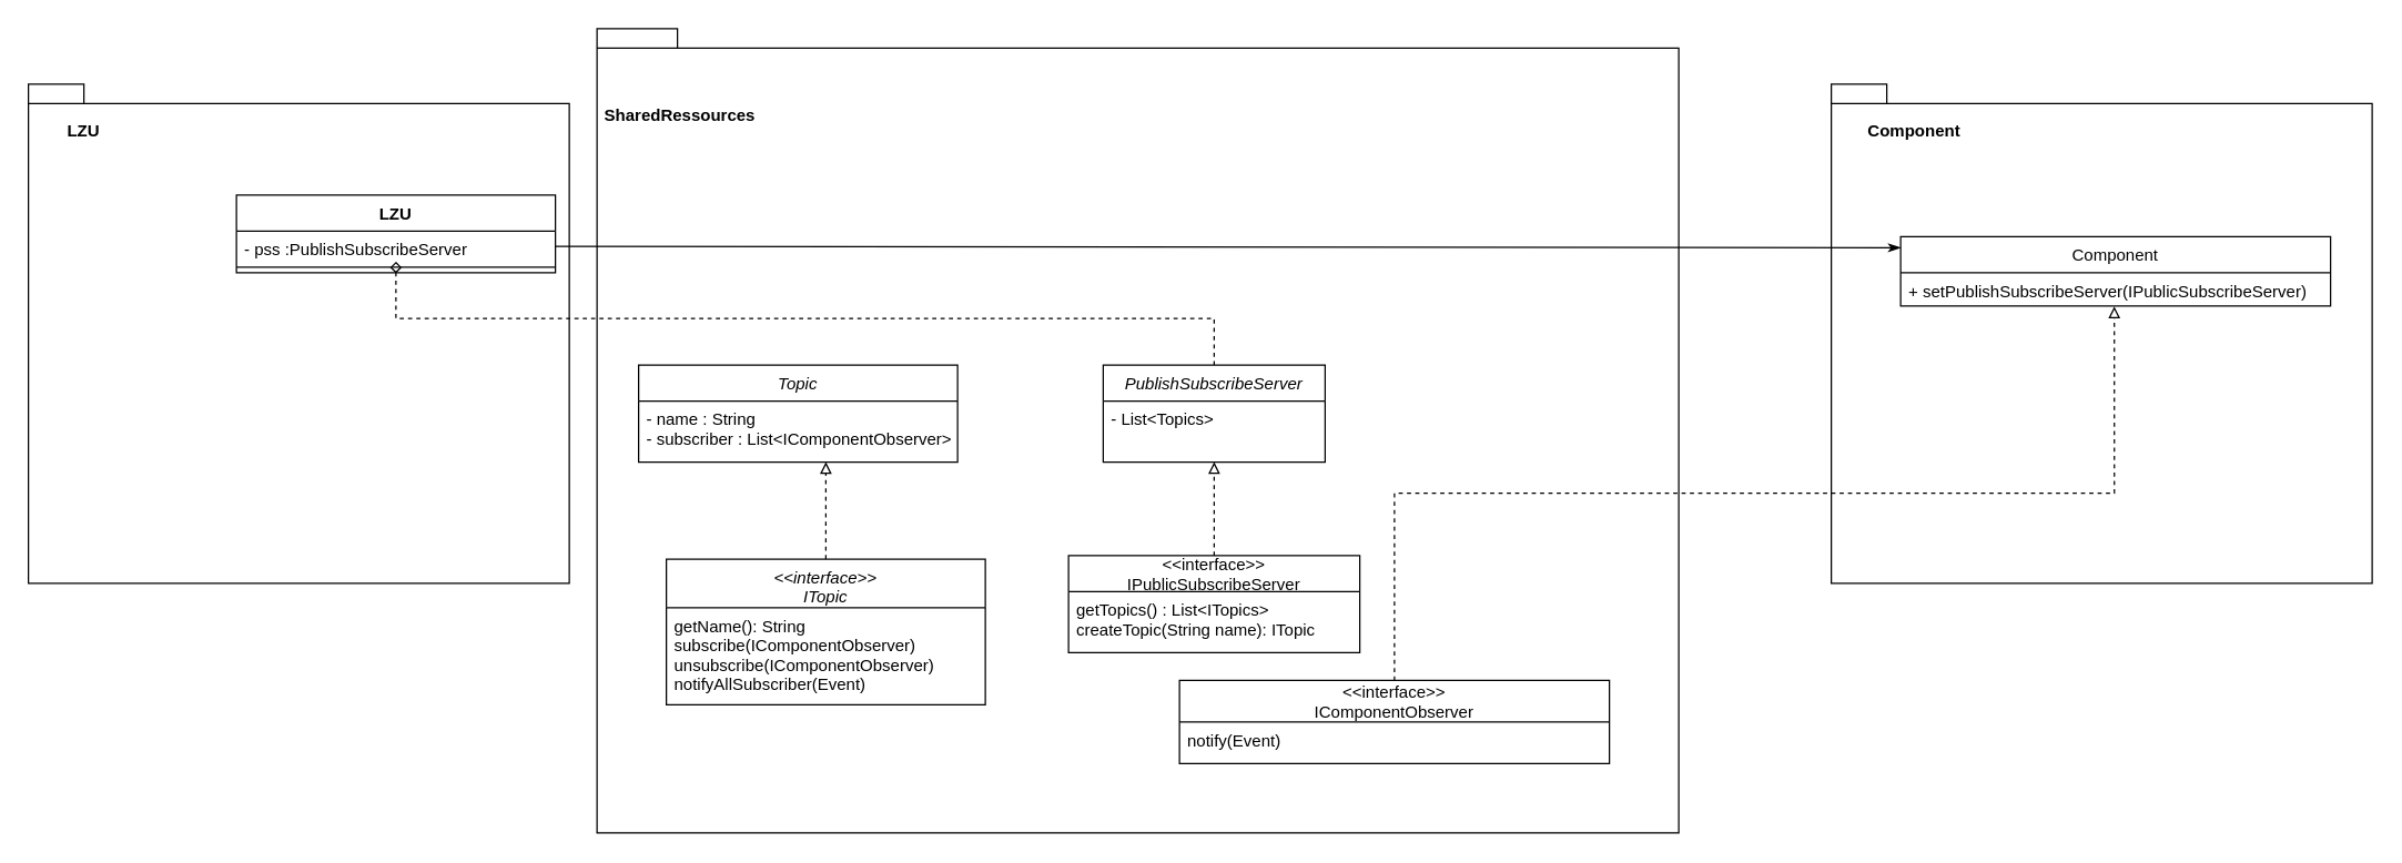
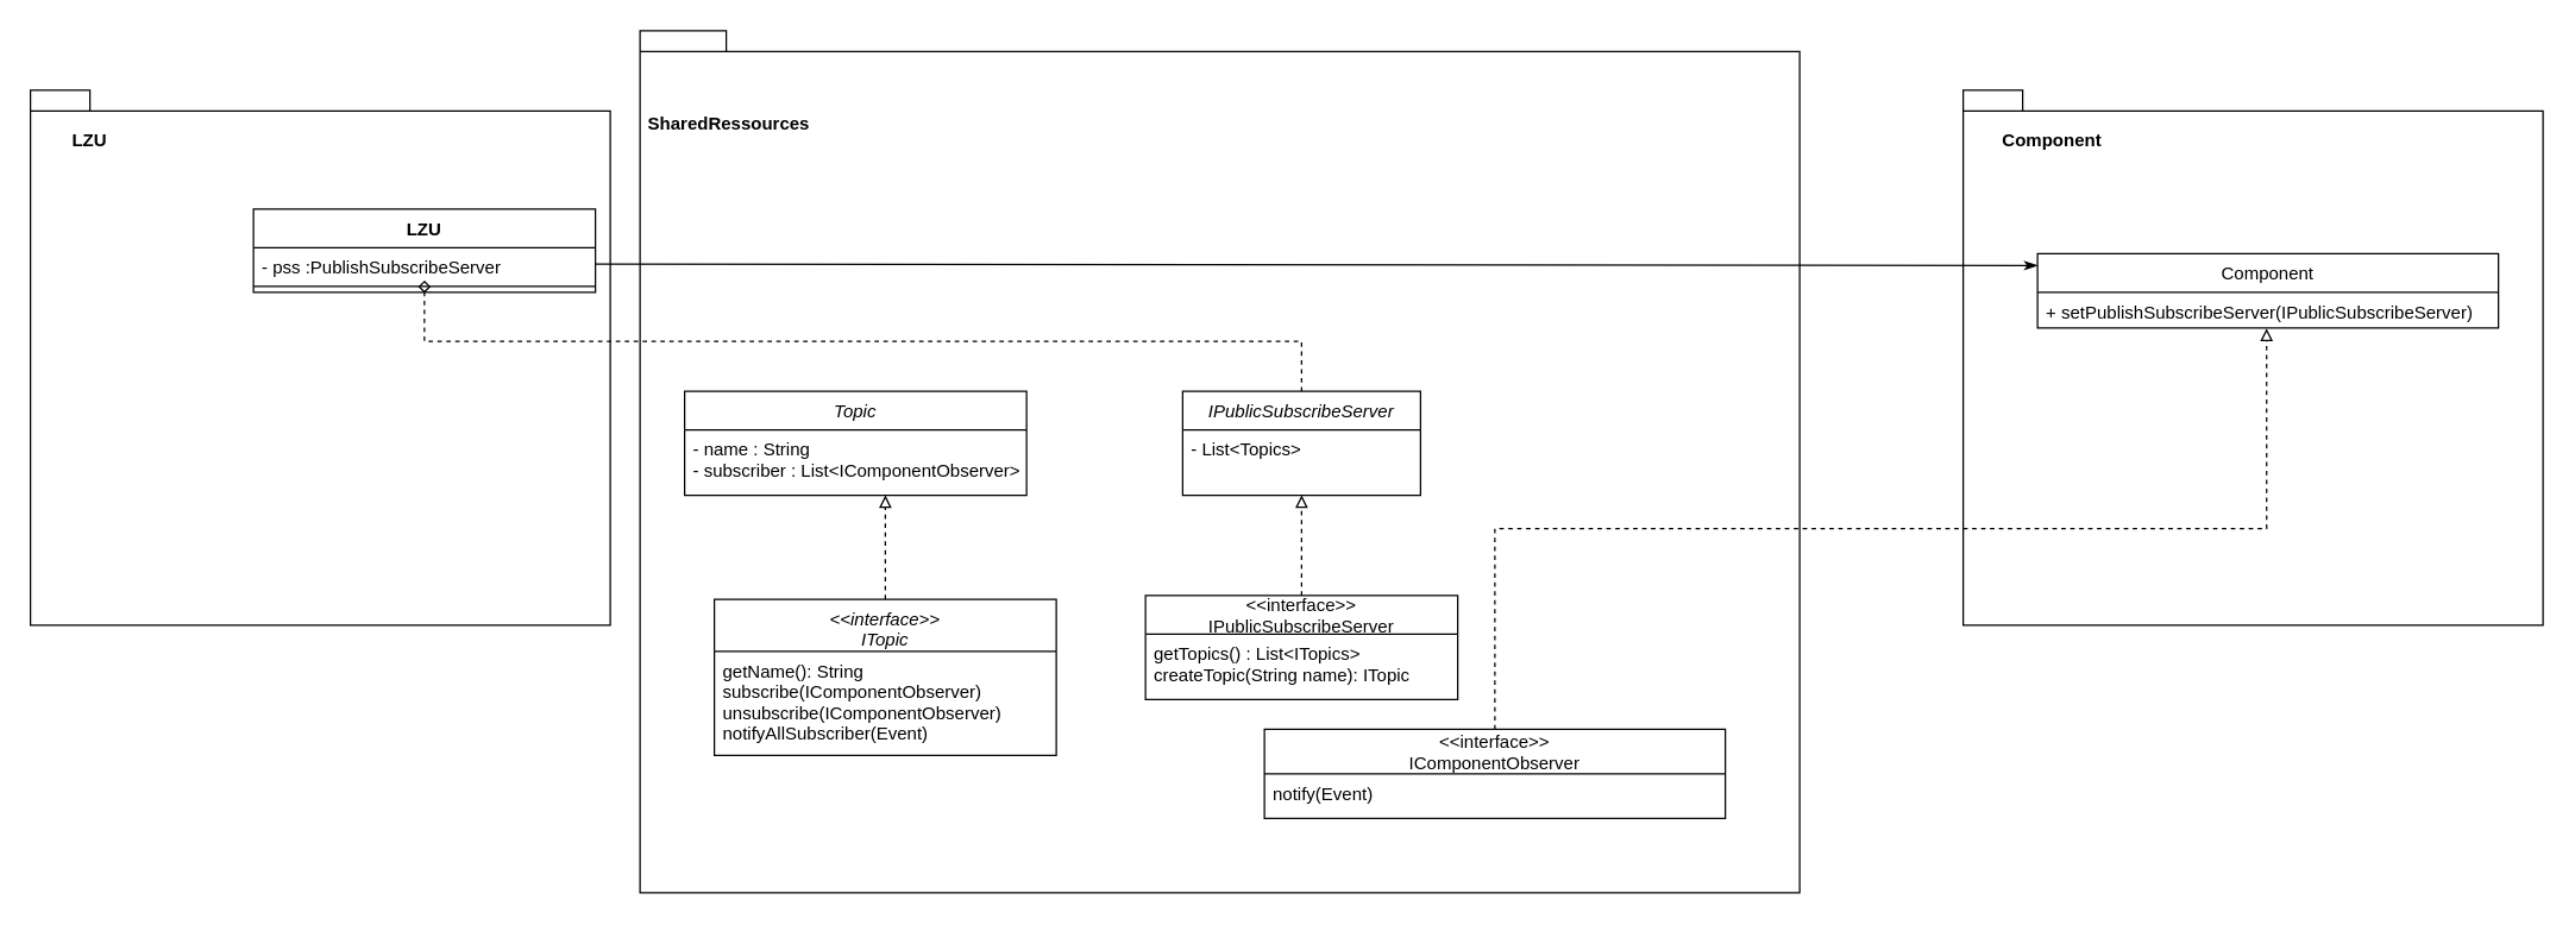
  <mxCell id="0" />
  <mxCell id="1" parent="0" />
  <mxCell id="2" value="" style="shape=folder;fontStyle=1;spacingTop=10;tabWidth=40;tabHeight=14;tabPosition=left;html=1;" vertex="1" parent="1"><mxGeometry x="1320" y="60" width="390" height="360" as="geometry" /></mxCell>
  <mxCell id="3" value="" style="shape=folder;fontStyle=1;spacingTop=10;tabWidth=40;tabHeight=14;tabPosition=left;html=1;" vertex="1" parent="1"><mxGeometry x="430" y="20" width="780" height="580" as="geometry" /></mxCell>
  <mxCell id="4" value="" style="shape=folder;fontStyle=1;spacingTop=10;tabWidth=40;tabHeight=14;tabPosition=left;html=1;" vertex="1" parent="1"><mxGeometry x="20" y="60" width="390" height="360" as="geometry" /></mxCell>
- <mxCell id="5" value="PublishSubscribeServer" style="swimlane;fontStyle=2;align=center;verticalAlign=top;childLayout=stackLayout;horizontal=1;startSize=26;horizontalStack=0;resizeParent=1;resizeLast=0;collapsible=1;marginBottom=0;rounded=0;shadow=0;strokeWidth=1;" parent="1" vertex="1"><mxGeometry x="795" y="262.5" width="160" height="70" as="geometry"><mxRectangle x="230" y="140" width="160" height="26" as="alternateBounds" /></mxGeometry></mxCell>
+ <mxCell id="5" value="IPublicSubscribeServer" style="swimlane;fontStyle=2;align=center;verticalAlign=top;childLayout=stackLayout;horizontal=1;startSize=26;horizontalStack=0;resizeParent=1;resizeLast=0;collapsible=1;marginBottom=0;rounded=0;shadow=0;strokeWidth=1;" parent="1" vertex="1"><mxGeometry x="795" y="262.5" width="160" height="70" as="geometry"><mxRectangle x="230" y="140" width="160" height="26" as="alternateBounds" /></mxGeometry></mxCell>
  <mxCell id="6" value="- List&lt;Topics&gt;" style="text;align=left;verticalAlign=top;spacingLeft=4;spacingRight=4;overflow=hidden;rotatable=0;points=[[0,0.5],[1,0.5]];portConstraint=eastwest;" parent="5" vertex="1"><mxGeometry y="26" width="160" height="26" as="geometry" /></mxCell>
  <mxCell id="7" style="edgeStyle=orthogonalEdgeStyle;rounded=0;orthogonalLoop=1;jettySize=auto;html=1;entryX=0.5;entryY=1;entryDx=0;entryDy=0;startArrow=none;startFill=0;endArrow=block;endFill=0;dashed=1;" parent="1" source="8" target="5" edge="1"><mxGeometry relative="1" as="geometry" /></mxCell>
  <mxCell id="8" value="&lt;&lt;interface&gt;&gt;&#10;IPublicSubscribeServer" style="swimlane;fontStyle=0;childLayout=stackLayout;horizontal=1;startSize=26;fillColor=none;horizontalStack=0;resizeParent=1;resizeParentMax=0;resizeLast=0;collapsible=1;marginBottom=0;" parent="1" vertex="1"><mxGeometry x="770" y="400" width="210" height="70" as="geometry" /></mxCell>
  <mxCell id="9" value="getTopics() : List&lt;ITopics&gt;&#10;createTopic(String name): ITopic" style="text;strokeColor=none;fillColor=none;align=left;verticalAlign=top;spacingLeft=4;spacingRight=4;overflow=hidden;rotatable=0;points=[[0,0.5],[1,0.5]];portConstraint=eastwest;" parent="8" vertex="1"><mxGeometry y="26" width="210" height="44" as="geometry" /></mxCell>
  <mxCell id="10" value="Topic" style="swimlane;fontStyle=2;align=center;verticalAlign=top;childLayout=stackLayout;horizontal=1;startSize=26;horizontalStack=0;resizeParent=1;resizeLast=0;collapsible=1;marginBottom=0;rounded=0;shadow=0;strokeWidth=1;" parent="1" vertex="1"><mxGeometry x="460" y="262.5" width="230" height="70" as="geometry"><mxRectangle x="230" y="140" width="160" height="26" as="alternateBounds" /></mxGeometry></mxCell>
  <mxCell id="11" value="- name : String&#10;- subscriber : List&lt;IComponentObserver&gt;&#10;&#10;Topic(name : String)" style="text;align=left;verticalAlign=top;spacingLeft=4;spacingRight=4;overflow=hidden;rotatable=0;points=[[0,0.5],[1,0.5]];portConstraint=eastwest;" parent="10" vertex="1"><mxGeometry y="26" width="230" height="44" as="geometry" /></mxCell>
  <mxCell id="12" style="edgeStyle=orthogonalEdgeStyle;rounded=0;orthogonalLoop=1;jettySize=auto;html=1;entryX=0.587;entryY=1;entryDx=0;entryDy=0;entryPerimeter=0;dashed=1;startArrow=none;startFill=0;endArrow=block;endFill=0;" parent="1" source="13" target="11" edge="1"><mxGeometry relative="1" as="geometry" /></mxCell>
  <mxCell id="13" value="&lt;&lt;interface&gt;&gt;&#10;ITopic" style="swimlane;fontStyle=2;align=center;verticalAlign=top;childLayout=stackLayout;horizontal=1;startSize=35;horizontalStack=0;resizeParent=1;resizeLast=0;collapsible=1;marginBottom=0;rounded=0;shadow=0;strokeWidth=1;" parent="1" vertex="1"><mxGeometry x="480" y="402.5" width="230" height="105" as="geometry"><mxRectangle x="230" y="140" width="160" height="26" as="alternateBounds" /></mxGeometry></mxCell>
  <mxCell id="14" value="getName(): String&#10;subscribe(IComponentObserver)&#10;unsubscribe(IComponentObserver)&#10;notifyAllSubscriber(Event)" style="text;align=left;verticalAlign=top;spacingLeft=4;spacingRight=4;overflow=hidden;rotatable=0;points=[[0,0.5],[1,0.5]];portConstraint=eastwest;" parent="13" vertex="1"><mxGeometry y="35" width="230" height="4" as="geometry" /></mxCell>
  <mxCell id="15" value="Component" style="swimlane;fontStyle=0;childLayout=stackLayout;horizontal=1;startSize=26;fillColor=none;horizontalStack=0;resizeParent=1;resizeParentMax=0;resizeLast=0;collapsible=1;marginBottom=0;" parent="1" vertex="1"><mxGeometry x="1370" y="170" width="310" height="50" as="geometry" /></mxCell>
  <mxCell id="16" value="+ setPublishSubscribeServer(IPublicSubscribeServer)" style="text;strokeColor=none;fillColor=none;align=left;verticalAlign=top;spacingLeft=4;spacingRight=4;overflow=hidden;rotatable=0;points=[[0,0.5],[1,0.5]];portConstraint=eastwest;" parent="15" vertex="1"><mxGeometry y="26" width="310" height="24" as="geometry" /></mxCell>
  <mxCell id="17" style="edgeStyle=orthogonalEdgeStyle;rounded=0;orthogonalLoop=1;jettySize=auto;html=1;entryX=0.497;entryY=1.013;entryDx=0;entryDy=0;entryPerimeter=0;dashed=1;startArrow=none;startFill=0;endArrow=block;endFill=0;" parent="1" source="18" target="16" edge="1"><mxGeometry relative="1" as="geometry" /></mxCell>
  <mxCell id="18" value="&lt;&lt;interface&gt;&gt;&#10;IComponentObserver" style="swimlane;fontStyle=0;childLayout=stackLayout;horizontal=1;startSize=30;fillColor=none;horizontalStack=0;resizeParent=1;resizeParentMax=0;resizeLast=0;collapsible=1;marginBottom=0;" parent="1" vertex="1"><mxGeometry x="850" y="490" width="310" height="60" as="geometry" /></mxCell>
  <mxCell id="19" value="notify(Event)" style="text;strokeColor=none;fillColor=none;align=left;verticalAlign=top;spacingLeft=4;spacingRight=4;overflow=hidden;rotatable=0;points=[[0,0.5],[1,0.5]];portConstraint=eastwest;" parent="18" vertex="1"><mxGeometry y="30" width="310" height="30" as="geometry" /></mxCell>
  <mxCell id="20" value="LZU" style="swimlane;fontStyle=1;align=center;verticalAlign=top;childLayout=stackLayout;horizontal=1;startSize=26;horizontalStack=0;resizeParent=1;resizeParentMax=0;resizeLast=0;collapsible=1;marginBottom=0;" parent="1" vertex="1"><mxGeometry x="170" y="140" width="230" height="56" as="geometry" /></mxCell>
  <mxCell id="21" value="- pss :PublishSubscribeServer" style="text;strokeColor=none;fillColor=none;align=left;verticalAlign=top;spacingLeft=4;spacingRight=4;overflow=hidden;rotatable=0;points=[[0,0.5],[1,0.5]];portConstraint=eastwest;" parent="20" vertex="1"><mxGeometry y="26" width="230" height="22" as="geometry" /></mxCell>
  <mxCell id="22" value="" style="line;strokeWidth=1;fillColor=none;align=left;verticalAlign=middle;spacingTop=-1;spacingLeft=3;spacingRight=3;rotatable=0;labelPosition=right;points=[];portConstraint=eastwest;" parent="20" vertex="1"><mxGeometry y="48" width="230" height="8" as="geometry" /></mxCell>
  <mxCell id="23" style="rounded=0;orthogonalLoop=1;jettySize=auto;html=1;entryX=0;entryY=0.159;entryDx=0;entryDy=0;startArrow=none;startFill=0;endArrow=classicThin;endFill=1;exitX=1;exitY=0.5;exitDx=0;exitDy=0;entryPerimeter=0;" parent="1" source="21" target="15" edge="1"><mxGeometry relative="1" as="geometry" /></mxCell>
  <mxCell id="24" style="edgeStyle=orthogonalEdgeStyle;rounded=0;orthogonalLoop=1;jettySize=auto;html=1;entryX=0.5;entryY=0;entryDx=0;entryDy=0;endArrow=none;endFill=0;startArrow=diamond;startFill=0;dashed=1;" edge="1" parent="1" source="21" target="5"><mxGeometry relative="1" as="geometry"><Array as="points"><mxPoint x="505" y="229" /><mxPoint x="810" y="229" /></Array></mxGeometry></mxCell>
  <mxCell id="25" value="SharedRessources" style="text;align=center;fontStyle=1;verticalAlign=middle;spacingLeft=3;spacingRight=3;strokeColor=none;rotatable=0;points=[[0,0.5],[1,0.5]];portConstraint=eastwest;" vertex="1" parent="1"><mxGeometry x="450" y="69" width="80" height="26" as="geometry" /></mxCell>
  <mxCell id="26" value="LZU" style="text;align=center;fontStyle=1;verticalAlign=middle;spacingLeft=3;spacingRight=3;strokeColor=none;rotatable=0;points=[[0,0.5],[1,0.5]];portConstraint=eastwest;" vertex="1" parent="1"><mxGeometry x="20" y="80" width="80" height="26" as="geometry" /></mxCell>
  <mxCell id="27" value="Component" style="text;align=center;fontStyle=1;verticalAlign=middle;spacingLeft=3;spacingRight=3;strokeColor=none;rotatable=0;points=[[0,0.5],[1,0.5]];portConstraint=eastwest;" vertex="1" parent="1"><mxGeometry x="1340" y="80" width="80" height="26" as="geometry" /></mxCell>
